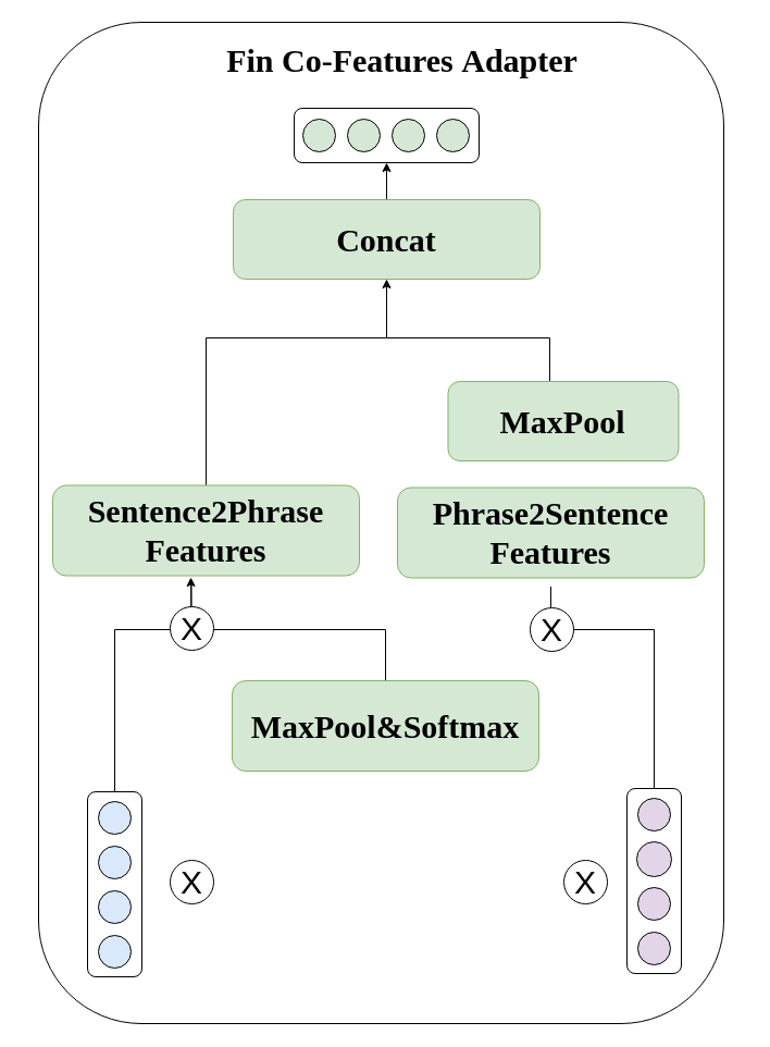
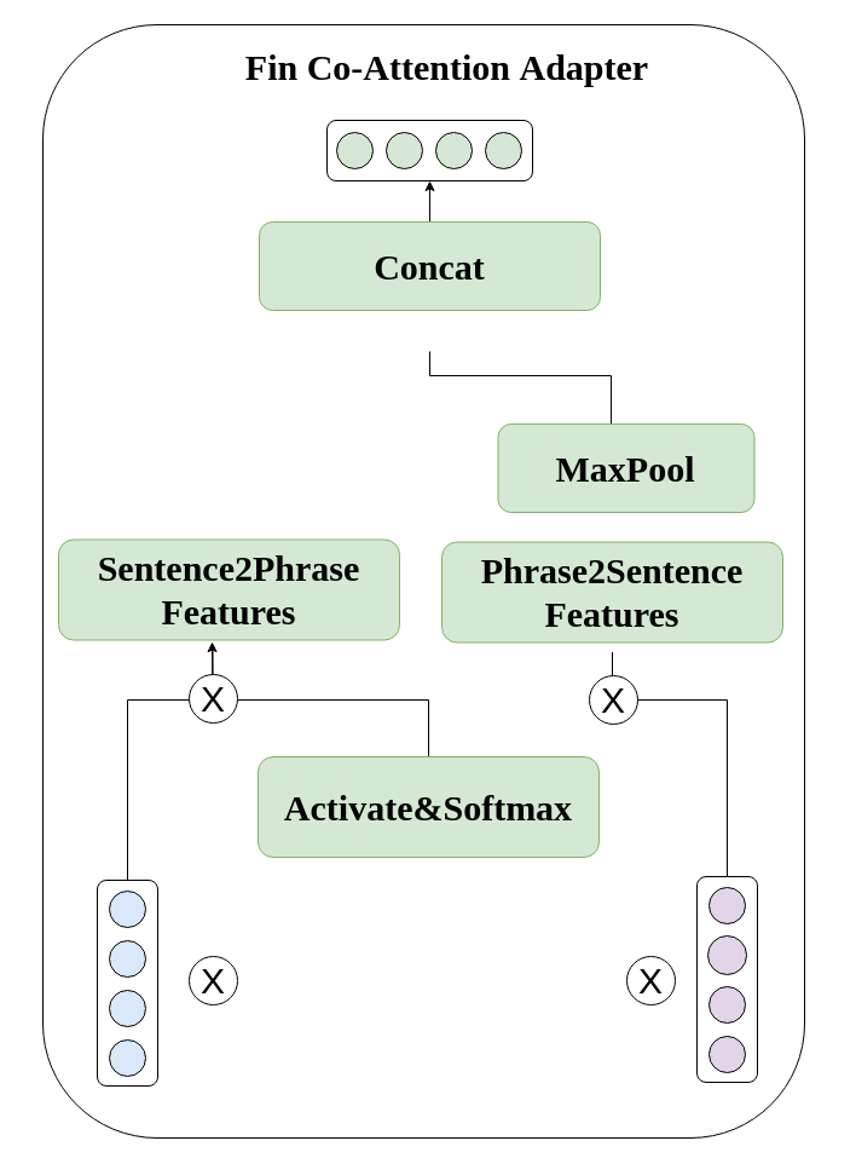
  <mxCell id="0" />
  <mxCell id="1" parent="0" />
  <mxCell id="2" value="" style="rounded=1;whiteSpace=wrap;html=1;" vertex="1" parent="1"><mxGeometry x="35" y="20" width="630" height="920" as="geometry" /></mxCell>
- <mxCell id="3" value="&lt;font face=&quot;Times New Roman&quot; style=&quot;font-size: 30px;&quot;&gt;&lt;b&gt;Fin Co-Features&amp;nbsp;&lt;/b&gt;&lt;/font&gt;&lt;font size=&quot;1&quot; face=&quot;Times New Roman&quot;&gt;&lt;b style=&quot;font-size: 30px;&quot;&gt;Adapter&lt;/b&gt;&lt;/font&gt;" style="text;html=1;align=center;verticalAlign=middle;resizable=0;points=[];autosize=1;strokeColor=none;fillColor=none;" vertex="1" parent="1"><mxGeometry x="189" y="30.001" width="360" height="50" as="geometry" /></mxCell>
+ <mxCell id="3" value="&lt;font face=&quot;Times New Roman&quot; style=&quot;font-size: 30px;&quot;&gt;&lt;b&gt;Fin Co-Attention&amp;nbsp;&lt;/b&gt;&lt;/font&gt;&lt;font size=&quot;1&quot; face=&quot;Times New Roman&quot;&gt;&lt;b style=&quot;font-size: 30px;&quot;&gt;Adapter&lt;/b&gt;&lt;/font&gt;" style="text;html=1;align=center;verticalAlign=middle;resizable=0;points=[];autosize=1;strokeColor=none;fillColor=none;" vertex="1" parent="1"><mxGeometry x="189" y="30.001" width="360" height="50" as="geometry" /></mxCell>
  <mxCell id="4" value="&lt;div&gt;&lt;font style=&quot;font-size: 30px;&quot;&gt;X&lt;/font&gt;&lt;/div&gt;" style="ellipse;whiteSpace=wrap;html=1;aspect=fixed;" vertex="1" parent="1"><mxGeometry x="156" y="789.996" width="40" height="40" as="geometry" /></mxCell>
  <mxCell id="5" value="&lt;div&gt;&lt;font style=&quot;font-size: 30px;&quot;&gt;X&lt;/font&gt;&lt;/div&gt;" style="ellipse;whiteSpace=wrap;html=1;aspect=fixed;" vertex="1" parent="1"><mxGeometry x="518" y="789.996" width="40" height="40" as="geometry" /></mxCell>
  <mxCell id="6" value="" style="group" vertex="1" connectable="0" parent="1"><mxGeometry x="80" y="727" width="50" height="170" as="geometry" /></mxCell>
  <mxCell id="7" value="" style="rounded=1;whiteSpace=wrap;html=1;direction=west;rotation=90;container=0;" vertex="1" parent="6"><mxGeometry x="-60" y="60" width="170" height="50" as="geometry" /></mxCell>
  <mxCell id="8" value="" style="ellipse;whiteSpace=wrap;html=1;aspect=fixed;fillColor=#dae8fc;direction=west;container=0;" vertex="1" parent="6"><mxGeometry x="10" y="9" width="30" height="30" as="geometry" /></mxCell>
  <mxCell id="9" value="" style="ellipse;whiteSpace=wrap;html=1;aspect=fixed;fillColor=#dae8fc;direction=west;container=0;" vertex="1" parent="6"><mxGeometry x="10" y="50" width="30" height="30" as="geometry" /></mxCell>
  <mxCell id="10" value="" style="ellipse;whiteSpace=wrap;html=1;aspect=fixed;fillColor=#dae8fc;direction=west;container=0;" vertex="1" parent="6"><mxGeometry x="10" y="91" width="30" height="30" as="geometry" /></mxCell>
  <mxCell id="11" value="" style="ellipse;whiteSpace=wrap;html=1;aspect=fixed;fillColor=#dae8fc;direction=west;container=0;" vertex="1" parent="6"><mxGeometry x="10" y="132" width="30" height="30" as="geometry" /></mxCell>
  <mxCell id="12" style="edgeStyle=orthogonalEdgeStyle;rounded=0;orthogonalLoop=1;jettySize=auto;html=1;exitX=0.5;exitY=0;exitDx=0;exitDy=0;" edge="1" parent="1" source="13"><mxGeometry relative="1" as="geometry"><mxPoint x="175" y="530" as="targetPoint" /></mxGeometry></mxCell>
- <mxCell id="13" value="&lt;b style=&quot;border-color: var(--border-color); font-family: &amp;quot;Times New Roman&amp;quot;; font-size: 30px;&quot;&gt;MaxPool&amp;amp;Softmax&lt;br&gt;&lt;/b&gt;" style="rounded=1;whiteSpace=wrap;html=1;fillColor=#d5e8d4;strokeColor=#82b366;" vertex="1" parent="1"><mxGeometry x="213" y="625" width="282" height="83" as="geometry" /></mxCell>
+ <mxCell id="13" value="&lt;b style=&quot;border-color: var(--border-color); font-family: &amp;quot;Times New Roman&amp;quot;; font-size: 30px;&quot;&gt;Activate&amp;amp;Softmax&lt;br&gt;&lt;/b&gt;" style="rounded=1;whiteSpace=wrap;html=1;fillColor=#d5e8d4;strokeColor=#82b366;" vertex="1" parent="1"><mxGeometry x="213" y="625" width="282" height="83" as="geometry" /></mxCell>
  <mxCell id="14" value="" style="group" vertex="1" connectable="0" parent="1"><mxGeometry x="576" y="724" width="50" height="170" as="geometry" /></mxCell>
  <mxCell id="15" value="" style="rounded=1;whiteSpace=wrap;html=1;direction=west;rotation=90;container=0;" vertex="1" parent="14"><mxGeometry x="-60" y="60" width="170" height="50" as="geometry" /></mxCell>
  <mxCell id="16" value="" style="ellipse;whiteSpace=wrap;html=1;aspect=fixed;fillColor=#e1d5e7;direction=west;container=0;" vertex="1" parent="14"><mxGeometry x="10" y="9" width="30" height="30" as="geometry" /></mxCell>
  <mxCell id="17" value="" style="ellipse;whiteSpace=wrap;html=1;aspect=fixed;fillColor=#e1d5e7;direction=west;container=0;" vertex="1" parent="14"><mxGeometry x="9" y="49" width="32" height="32" as="geometry" /></mxCell>
  <mxCell id="18" value="" style="ellipse;whiteSpace=wrap;html=1;aspect=fixed;fillColor=#e1d5e7;direction=west;container=0;" vertex="1" parent="14"><mxGeometry x="10" y="91" width="30" height="30" as="geometry" /></mxCell>
  <mxCell id="19" value="" style="ellipse;whiteSpace=wrap;html=1;aspect=fixed;fillColor=#e1d5e7;direction=west;container=0;" vertex="1" parent="14"><mxGeometry x="10" y="132" width="30" height="30" as="geometry" /></mxCell>
  <mxCell id="20" value="" style="group;rotation=90;" vertex="1" connectable="0" parent="1"><mxGeometry x="330" y="39" width="50" height="170" as="geometry" /></mxCell>
  <mxCell id="21" value="" style="rounded=1;whiteSpace=wrap;html=1;direction=west;rotation=180;container=0;" vertex="1" parent="20"><mxGeometry x="-60" y="60" width="170" height="50" as="geometry" /></mxCell>
  <mxCell id="22" value="" style="ellipse;whiteSpace=wrap;html=1;aspect=fixed;fillColor=#d6e8d5;direction=west;container=0;rotation=90;" vertex="1" parent="20"><mxGeometry x="71" y="70" width="30" height="30" as="geometry" /></mxCell>
  <mxCell id="23" value="" style="ellipse;whiteSpace=wrap;html=1;aspect=fixed;fillColor=#d6e8d5;direction=west;container=0;rotation=90;" vertex="1" parent="20"><mxGeometry x="30" y="70" width="30" height="30" as="geometry" /></mxCell>
  <mxCell id="24" value="" style="ellipse;whiteSpace=wrap;html=1;aspect=fixed;fillColor=#d6e8d5;direction=west;container=0;rotation=90;" vertex="1" parent="20"><mxGeometry x="-11" y="70" width="30" height="30" as="geometry" /></mxCell>
  <mxCell id="25" value="" style="ellipse;whiteSpace=wrap;html=1;aspect=fixed;fillColor=#d6e8d5;direction=west;container=0;rotation=90;" vertex="1" parent="20"><mxGeometry x="-52" y="70" width="30" height="30" as="geometry" /></mxCell>
  <mxCell id="26" style="edgeStyle=orthogonalEdgeStyle;rounded=0;orthogonalLoop=1;jettySize=auto;html=1;exitX=0.5;exitY=0;exitDx=0;exitDy=0;entryX=0.5;entryY=1;entryDx=0;entryDy=0;" edge="1" parent="1" source="27" target="21"><mxGeometry relative="1" as="geometry" /></mxCell>
  <mxCell id="27" value="&lt;b style=&quot;border-color: var(--border-color); font-family: &amp;quot;Times New Roman&amp;quot;; font-size: 30px;&quot;&gt;Concat&lt;br&gt;&lt;/b&gt;" style="rounded=1;whiteSpace=wrap;html=1;fillColor=#d5e8d4;strokeColor=#82b366;" vertex="1" parent="1"><mxGeometry x="214" y="183" width="282" height="73" as="geometry" /></mxCell>
- <mxCell id="28" style="edgeStyle=orthogonalEdgeStyle;rounded=0;orthogonalLoop=1;jettySize=auto;html=1;exitX=0.5;exitY=0;exitDx=0;exitDy=0;entryX=0.5;entryY=1;entryDx=0;entryDy=0;" edge="1" parent="1" source="29" target="27"><mxGeometry relative="1" as="geometry"><Array as="points"><mxPoint x="189" y="310" /><mxPoint x="355" y="310" /></Array></mxGeometry></mxCell>
  <mxCell id="29" value="&lt;b style=&quot;border-color: var(--border-color); font-family: &amp;quot;Times New Roman&amp;quot;; font-size: 30px;&quot;&gt;&lt;b style=&quot;border-color: var(--border-color);&quot;&gt;Sentence2&lt;/b&gt;&lt;b style=&quot;border-color: var(--border-color);&quot;&gt;Phrase&lt;br&gt;&lt;/b&gt;Features&lt;br&gt;&lt;/b&gt;" style="rounded=1;whiteSpace=wrap;html=1;fillColor=#d5e8d4;strokeColor=#82b366;" vertex="1" parent="1"><mxGeometry x="48" y="445.5" width="282" height="83" as="geometry" /></mxCell>
  <mxCell id="30" style="edgeStyle=orthogonalEdgeStyle;rounded=0;orthogonalLoop=1;jettySize=auto;html=1;exitX=1;exitY=0.5;exitDx=0;exitDy=0;entryX=0.452;entryY=1.078;entryDx=0;entryDy=0;entryPerimeter=0;endArrow=none;endFill=0;" edge="1" parent="1" source="7"><mxGeometry relative="1" as="geometry"><mxPoint x="105" y="725" as="sourcePoint" /><mxPoint x="175.464" y="532.974" as="targetPoint" /><Array as="points"><mxPoint x="105" y="578" /><mxPoint x="175" y="578" /></Array></mxGeometry></mxCell>
  <mxCell id="31" value="&lt;div&gt;&lt;font style=&quot;font-size: 30px;&quot;&gt;X&lt;/font&gt;&lt;/div&gt;" style="ellipse;whiteSpace=wrap;html=1;aspect=fixed;" vertex="1" parent="1"><mxGeometry x="156" y="556.996" width="40" height="40" as="geometry" /></mxCell>
  <mxCell id="32" value="&lt;b style=&quot;border-color: var(--border-color); font-family: &amp;quot;Times New Roman&amp;quot;; font-size: 30px;&quot;&gt;&lt;b style=&quot;border-color: var(--border-color);&quot;&gt;&lt;b style=&quot;border-color: var(--border-color);&quot;&gt;Phrase2Sentence&lt;br&gt;&lt;/b&gt;&lt;/b&gt;Features&lt;br&gt;&lt;/b&gt;" style="rounded=1;whiteSpace=wrap;html=1;fillColor=#d5e8d4;strokeColor=#82b366;" vertex="1" parent="1"><mxGeometry x="365" y="447.5" width="282" height="83" as="geometry" /></mxCell>
  <mxCell id="33" style="edgeStyle=orthogonalEdgeStyle;rounded=0;orthogonalLoop=1;jettySize=auto;html=1;entryX=0.5;entryY=1;entryDx=0;entryDy=0;endArrow=none;endFill=0;exitX=1;exitY=0.5;exitDx=0;exitDy=0;" edge="1" parent="1" source="15"><mxGeometry relative="1" as="geometry"><mxPoint x="601" y="720" as="sourcePoint" /><mxPoint x="506" y="538.5" as="targetPoint" /><Array as="points"><mxPoint x="601" y="578" /><mxPoint x="506" y="578" /></Array></mxGeometry></mxCell>
  <mxCell id="34" value="&lt;div&gt;&lt;font style=&quot;font-size: 30px;&quot;&gt;X&lt;/font&gt;&lt;/div&gt;" style="ellipse;whiteSpace=wrap;html=1;aspect=fixed;" vertex="1" parent="1"><mxGeometry x="487" y="557.996" width="40" height="40" as="geometry" /></mxCell>
  <mxCell id="35" style="edgeStyle=orthogonalEdgeStyle;rounded=0;orthogonalLoop=1;jettySize=auto;html=1;exitX=0.441;exitY=-0.006;exitDx=0;exitDy=0;endArrow=none;endFill=0;exitPerimeter=0;" edge="1" parent="1" source="36"><mxGeometry relative="1" as="geometry"><mxPoint x="355" y="290" as="targetPoint" /><mxPoint x="516.48" y="350" as="sourcePoint" /><Array as="points"><mxPoint x="505" y="310" /><mxPoint x="355" y="310" /></Array></mxGeometry></mxCell>
  <mxCell id="36" value="&lt;b style=&quot;border-color: var(--border-color); font-family: &amp;quot;Times New Roman&amp;quot;; font-size: 30px;&quot;&gt;MaxPool&lt;br&gt;&lt;/b&gt;" style="rounded=1;whiteSpace=wrap;html=1;fillColor=#d5e8d4;strokeColor=#82b366;" vertex="1" parent="1"><mxGeometry x="411.48" y="350" width="212" height="73" as="geometry" /></mxCell>
